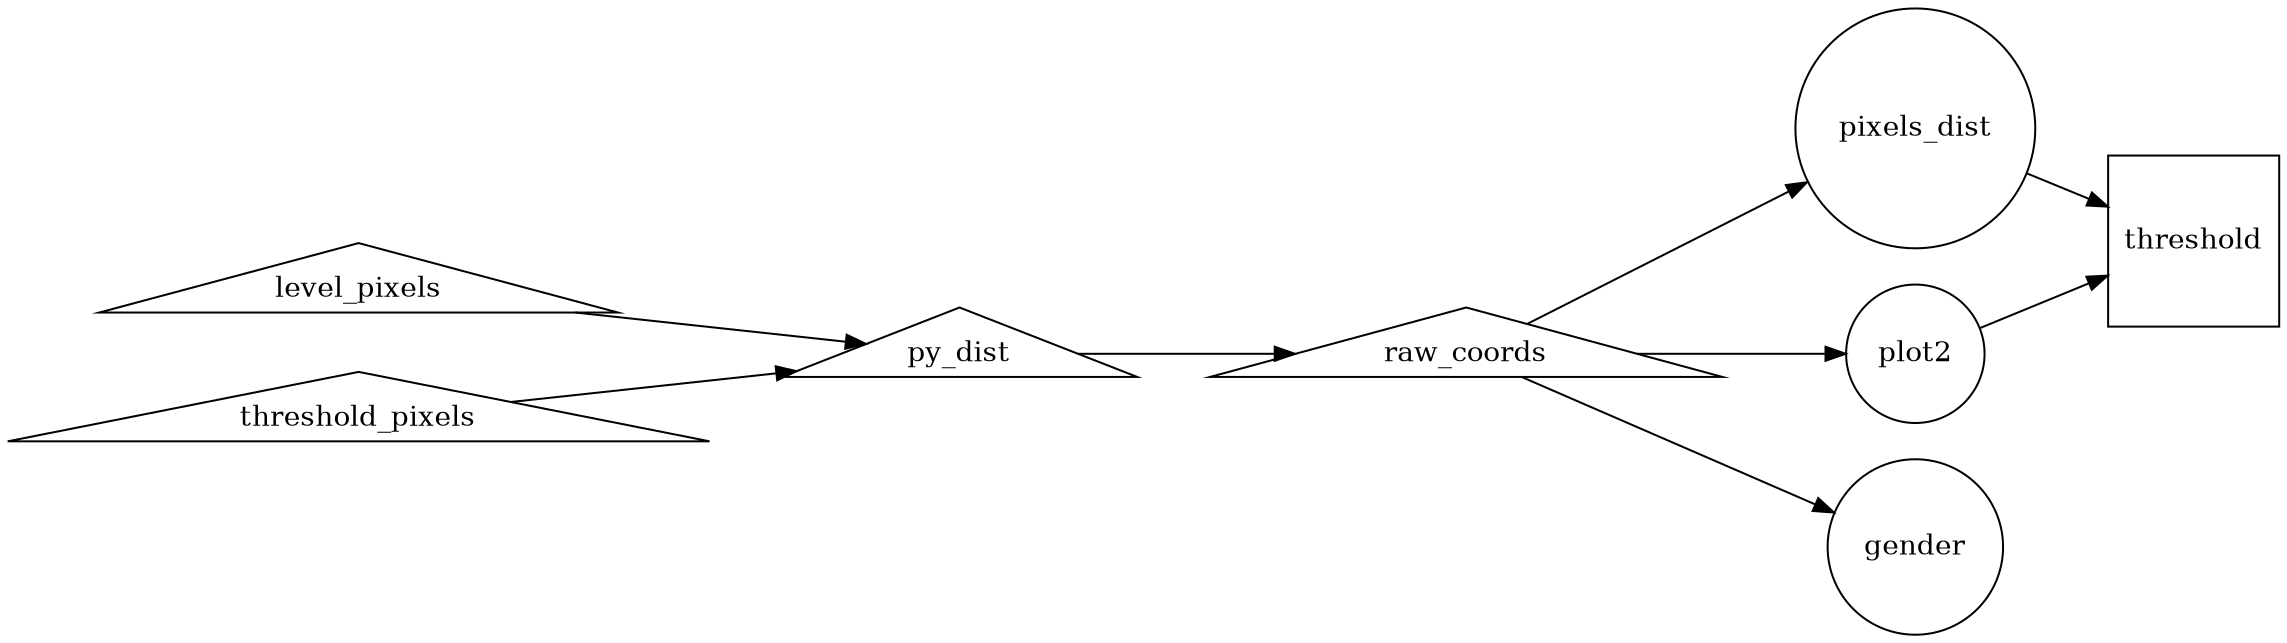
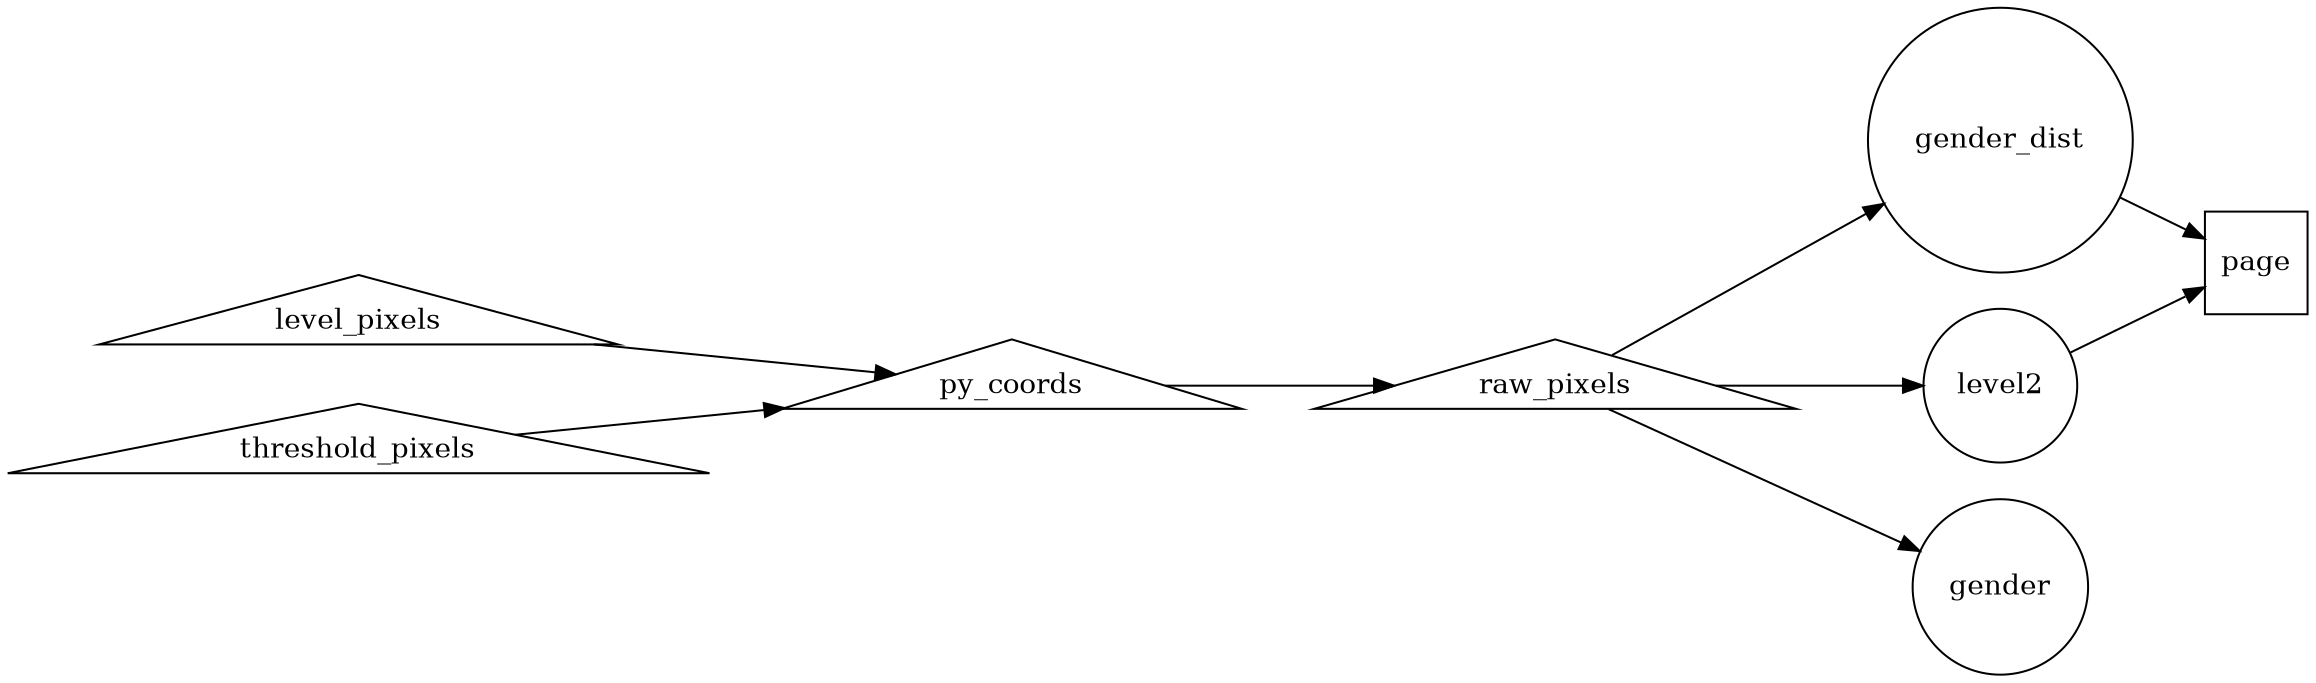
  digraph {
    rankdir=LR
    node [shape=triangle]
    edge [type=rxp_r]
    n1 [label=level_pixels]
-   n2 [label=py_dist]
+   n2 [label=py_coords]
    n3 [label=threshold_pixels]
-   n4 [label=raw_coords]
-   n5 [label=pixels_dist shape=circle]
-   n6 [label=plot2 shape=circle]
+   n4 [label=raw_pixels]
+   n5 [label=gender_dist shape=circle]
+   n6 [label=level2 shape=circle]
    n7 [label=gender shape=circle]
-   n8 [label=threshold shape=square]
+   n8 [label=page shape=square]
    n1 -> n2 [type=rxp_py]
    n2 -> n4 [type=rxp_py2r]
    n3 -> n2 [type=rxp_py]
    n4 -> n5
    n4 -> n6
    n4 -> n7
    n5 -> n8 [type=rxp_quarto]
    n6 -> n8 [type=rxp_quarto]
  }
